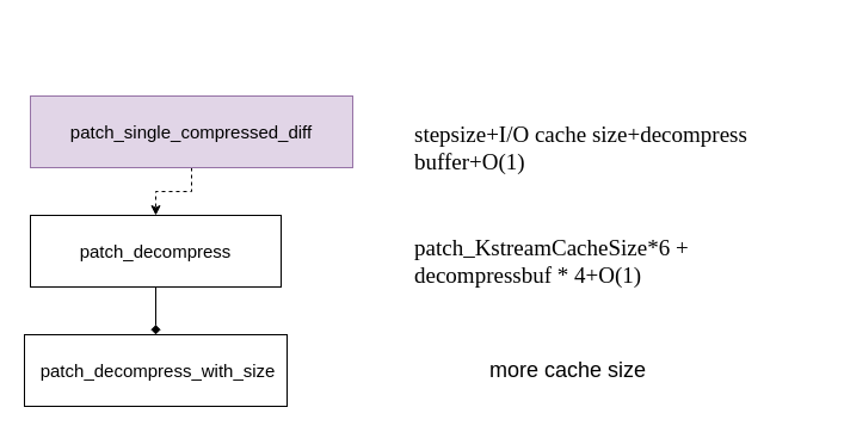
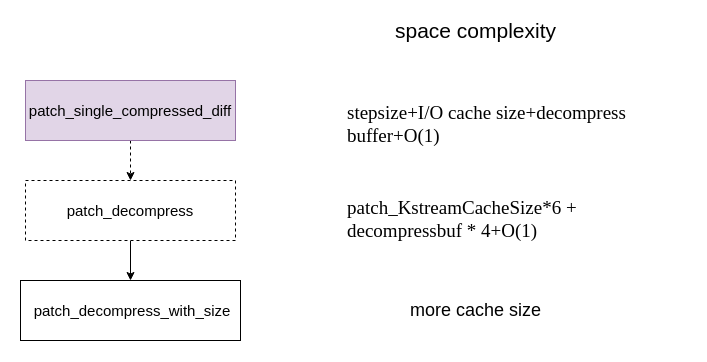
  <mxCell id="0" />
  <mxCell id="1" parent="0" />
  <mxCell id="2" style="edgeStyle=orthogonalEdgeStyle;rounded=0;orthogonalLoop=1;jettySize=auto;html=1;entryX=0.5;entryY=0;entryDx=0;entryDy=0;dashed=1;" edge="1" parent="1" source="3" target="5"><mxGeometry relative="1" as="geometry" /></mxCell>
- <mxCell id="3" value="&lt;font style=&quot;font-size: 15px&quot;&gt;patch_single_compressed_diff&lt;/font&gt;" style="rounded=0;whiteSpace=wrap;html=1;fillColor=#e1d5e7;strokeColor=#9673a6;" vertex="1" parent="1"><mxGeometry x="25" y="80" width="270" height="60" as="geometry" /></mxCell>
- <mxCell id="4" value="" style="edgeStyle=orthogonalEdgeStyle;rounded=0;orthogonalLoop=1;jettySize=auto;html=1;endArrow=diamond;" edge="1" parent="1" source="5" target="6"><mxGeometry relative="1" as="geometry" /></mxCell>
- <mxCell id="5" value="&lt;font style=&quot;font-size: 15px&quot;&gt;patch_decompress&lt;/font&gt;" style="whiteSpace=wrap;html=1;" vertex="1" parent="1"><mxGeometry x="25" y="180" width="210" height="60" as="geometry" /></mxCell>
+ <mxCell id="3" value="&lt;font style=&quot;font-size: 15px&quot;&gt;patch_single_compressed_diff&lt;/font&gt;" style="rounded=0;whiteSpace=wrap;html=1;fillColor=#e1d5e7;strokeColor=#9673a6;" vertex="1" parent="1"><mxGeometry x="25" y="80" width="210" height="60" as="geometry" /></mxCell>
+ <mxCell id="4" value="" style="edgeStyle=orthogonalEdgeStyle;rounded=0;orthogonalLoop=1;jettySize=auto;html=1;" edge="1" parent="1" source="5" target="6"><mxGeometry relative="1" as="geometry" /></mxCell>
+ <mxCell id="5" value="&lt;font style=&quot;font-size: 15px&quot;&gt;patch_decompress&lt;/font&gt;" style="whiteSpace=wrap;html=1;dashed=1;" vertex="1" parent="1"><mxGeometry x="25" y="180" width="210" height="60" as="geometry" /></mxCell>
  <mxCell id="6" value="&lt;font style=&quot;font-size: 15px&quot;&gt;&amp;nbsp;patch_decompress_with_size&lt;/font&gt;" style="whiteSpace=wrap;html=1;" vertex="1" parent="1"><mxGeometry x="20" y="280" width="220" height="60" as="geometry" /></mxCell>
  <mxCell id="7" value="&lt;span lang=&quot;EN-US&quot; style=&quot;font-family: &amp;#34;cambria&amp;#34; , serif&quot;&gt;&lt;font style=&quot;font-size: 19px&quot;&gt;stepsize+I/O cache size+decompress buffer+O(1)&lt;/font&gt;&lt;/span&gt;" style="text;whiteSpace=wrap;html=1;" vertex="1" parent="1"><mxGeometry x="345" y="95" width="300" height="30" as="geometry" /></mxCell>
  <mxCell id="8" value="&lt;span lang=&quot;EN-US&quot; style=&quot;font-family: &amp;#34;cambria&amp;#34; , serif&quot;&gt;&lt;font style=&quot;font-size: 19px&quot;&gt;patch_KstreamCacheSize*6 + decompressbuf * 4+O(1)&lt;/font&gt;&lt;/span&gt;" style="text;whiteSpace=wrap;html=1;" vertex="1" parent="1"><mxGeometry x="345" y="190" width="340" height="30" as="geometry" /></mxCell>
  <mxCell id="9" value="&lt;font style=&quot;font-size: 18px&quot;&gt;more cache size&lt;/font&gt;" style="text;html=1;align=center;verticalAlign=middle;resizable=0;points=[];autosize=1;strokeColor=none;" vertex="1" parent="1"><mxGeometry x="400" y="300" width="150" height="20" as="geometry" /></mxCell>
+ <mxCell id="10" value="&lt;font style=&quot;font-size: 21px&quot;&gt;space complexity&lt;/font&gt;" style="text;html=1;align=center;verticalAlign=middle;resizable=0;points=[];autosize=1;strokeColor=none;" vertex="1" parent="1"><mxGeometry x="385" y="20" width="180" height="20" as="geometry" /></mxCell>
